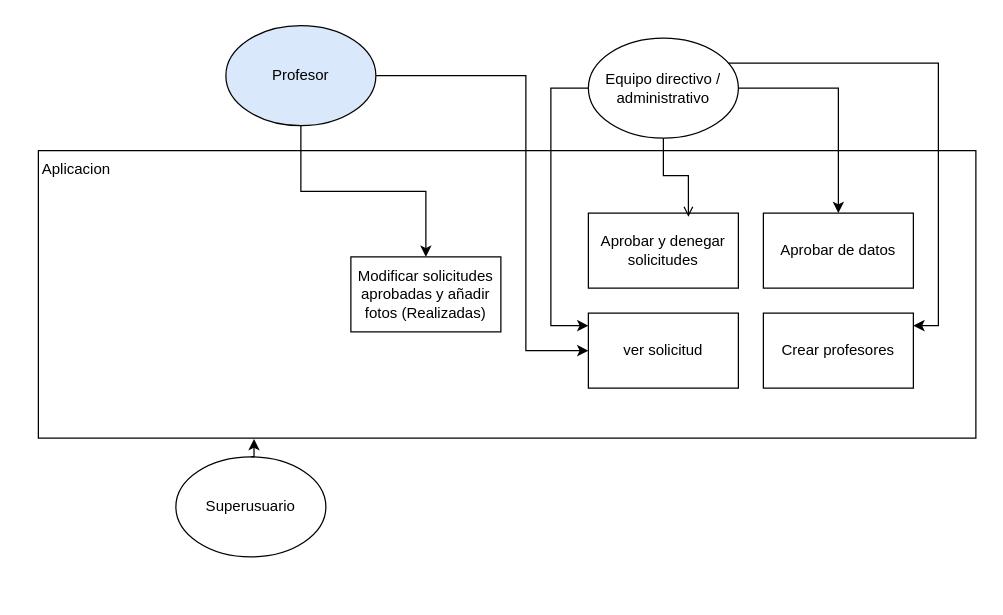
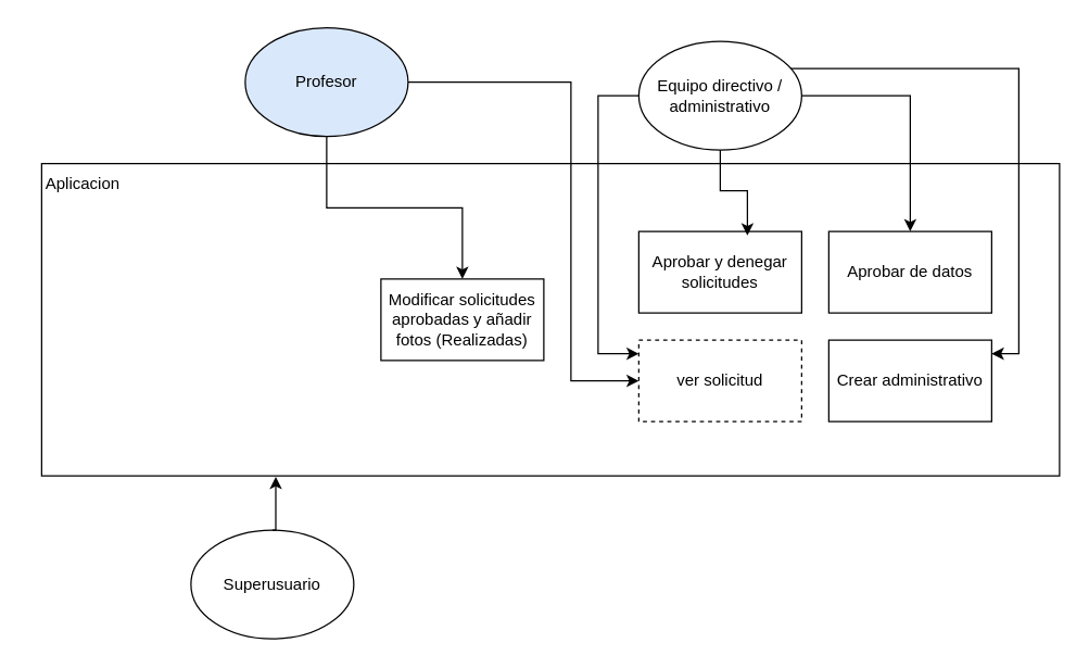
  <mxCell id="0" />
  <mxCell id="1" parent="0" />
  <mxCell id="2" value="" style="rounded=0;whiteSpace=wrap;html=1;fillColor=none;align=left;" vertex="1" parent="1"><mxGeometry x="30" y="120" width="750" height="230" as="geometry" /></mxCell>
  <mxCell id="3" value="Modificar solicitudes aprobadas y añadir fotos (Realizadas)" style="rounded=0;whiteSpace=wrap;html=1;" vertex="1" parent="1"><mxGeometry x="280" y="205" width="120" height="60" as="geometry" /></mxCell>
- <mxCell id="4" value="ver solicitud" style="rounded=0;whiteSpace=wrap;html=1;" vertex="1" parent="1"><mxGeometry x="470" y="250" width="120" height="60" as="geometry" /></mxCell>
+ <mxCell id="4" value="ver solicitud" style="rounded=0;whiteSpace=wrap;html=1;dashed=1;" vertex="1" parent="1"><mxGeometry x="470" y="250" width="120" height="60" as="geometry" /></mxCell>
  <mxCell id="5" value="Aprobar de datos" style="rounded=0;whiteSpace=wrap;html=1;" vertex="1" parent="1"><mxGeometry x="610" y="170" width="120" height="60" as="geometry" /></mxCell>
- <mxCell id="6" value="Superusuario" style="ellipse;whiteSpace=wrap;html=1;" vertex="1" parent="1"><mxGeometry x="140" y="365" width="120" height="80" as="geometry" /></mxCell>
+ <mxCell id="6" value="Superusuario" style="ellipse;whiteSpace=wrap;html=1;" vertex="1" parent="1"><mxGeometry x="140" y="390" width="120" height="80" as="geometry" /></mxCell>
  <mxCell id="7" style="edgeStyle=orthogonalEdgeStyle;rounded=0;orthogonalLoop=1;jettySize=auto;html=1;" edge="1" parent="1" source="9" target="3"><mxGeometry relative="1" as="geometry" /></mxCell>
  <mxCell id="8" style="edgeStyle=orthogonalEdgeStyle;rounded=0;orthogonalLoop=1;jettySize=auto;html=1;entryX=0;entryY=0.5;entryDx=0;entryDy=0;" edge="1" parent="1" source="9" target="4"><mxGeometry relative="1" as="geometry"><Array as="points"><mxPoint x="420" y="60" /><mxPoint x="420" y="280" /></Array></mxGeometry></mxCell>
  <mxCell id="9" value="Profesor" style="ellipse;whiteSpace=wrap;html=1;fillColor=#dae8fc;" vertex="1" parent="1"><mxGeometry x="180" y="20" width="120" height="80" as="geometry" /></mxCell>
  <mxCell id="10" style="edgeStyle=orthogonalEdgeStyle;rounded=0;orthogonalLoop=1;jettySize=auto;html=1;" edge="1" parent="1" source="13" target="5"><mxGeometry relative="1" as="geometry" /></mxCell>
  <mxCell id="11" style="edgeStyle=orthogonalEdgeStyle;rounded=0;orthogonalLoop=1;jettySize=auto;html=1;exitX=1;exitY=0;exitDx=0;exitDy=0;" edge="1" parent="1" source="13"><mxGeometry relative="1" as="geometry"><mxPoint x="590" y="50" as="sourcePoint" /><mxPoint x="730" y="260" as="targetPoint" /><Array as="points"><mxPoint x="572" y="50" /><mxPoint x="750" y="50" /><mxPoint x="750" y="260" /></Array></mxGeometry></mxCell>
  <mxCell id="12" style="edgeStyle=orthogonalEdgeStyle;rounded=0;orthogonalLoop=1;jettySize=auto;html=1;" edge="1" parent="1" source="13" target="4"><mxGeometry relative="1" as="geometry"><Array as="points"><mxPoint x="440" y="70" /><mxPoint x="440" y="260" /></Array></mxGeometry></mxCell>
  <mxCell id="13" value="Equipo directivo / administrativo" style="ellipse;whiteSpace=wrap;html=1;" vertex="1" parent="1"><mxGeometry x="470" y="30" width="120" height="80" as="geometry" /></mxCell>
  <mxCell id="14" value="Aprobar y denegar solicitudes" style="rounded=0;whiteSpace=wrap;html=1;" vertex="1" parent="1"><mxGeometry x="470" y="170" width="120" height="60" as="geometry" /></mxCell>
  <mxCell id="15" value="Aplicacion" style="text;html=1;align=center;verticalAlign=middle;resizable=0;points=[];autosize=1;strokeColor=none;fillColor=none;" vertex="1" parent="1"><mxGeometry y="120" width="80" height="30" as="geometry" x="20" /></mxCell>
  <mxCell id="16" style="edgeStyle=orthogonalEdgeStyle;rounded=0;orthogonalLoop=1;jettySize=auto;html=1;exitX=0.5;exitY=0;exitDx=0;exitDy=0;entryX=0.23;entryY=1.003;entryDx=0;entryDy=0;entryPerimeter=0;" edge="1" parent="1" source="6" target="2"><mxGeometry relative="1" as="geometry" /></mxCell>
- <mxCell id="17" value="Crear profesores" style="rounded=0;whiteSpace=wrap;html=1;" vertex="1" parent="1"><mxGeometry x="610" y="250" width="120" height="60" as="geometry" /></mxCell>
- <mxCell id="18" style="edgeStyle=orthogonalEdgeStyle;rounded=0;orthogonalLoop=1;jettySize=auto;html=1;entryX=0.667;entryY=0.05;entryDx=0;entryDy=0;entryPerimeter=0;endArrow=open;" edge="1" parent="1" source="13" target="14"><mxGeometry relative="1" as="geometry" /></mxCell>
+ <mxCell id="17" value="Crear administrativo" style="rounded=0;whiteSpace=wrap;html=1;" vertex="1" parent="1"><mxGeometry x="610" y="250" width="120" height="60" as="geometry" /></mxCell>
+ <mxCell id="18" style="edgeStyle=orthogonalEdgeStyle;rounded=0;orthogonalLoop=1;jettySize=auto;html=1;entryX=0.667;entryY=0.05;entryDx=0;entryDy=0;entryPerimeter=0;" edge="1" parent="1" source="13" target="14"><mxGeometry relative="1" as="geometry" /></mxCell>
